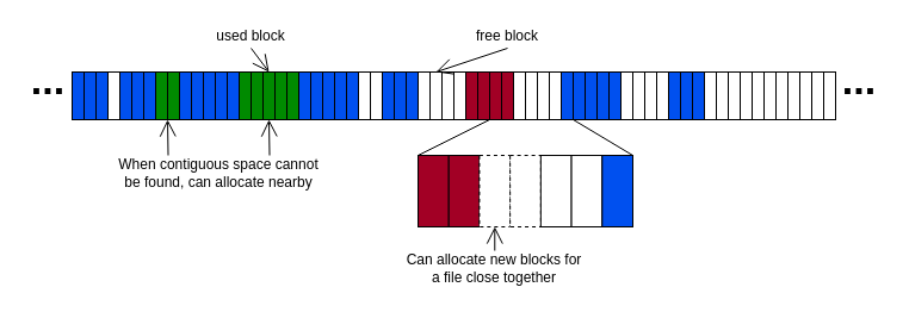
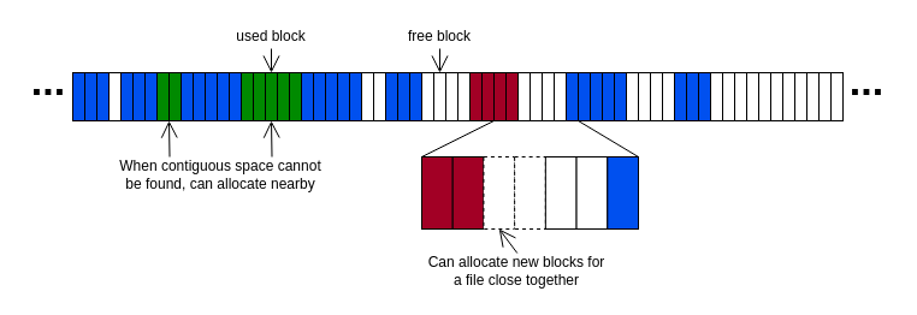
  <mxCell id="0" />
  <mxCell id="1" parent="0" />
  <mxCell id="2" value="..." style="text;html=1;strokeColor=none;fillColor=none;align=center;verticalAlign=bottom;whiteSpace=wrap;rounded=0;fontSize=34;fontStyle=1" vertex="1" parent="1"><mxGeometry y="80" width="40" height="10" as="geometry" x="20" /></mxCell>
  <mxCell id="3" value="..." style="text;html=1;strokeColor=none;fillColor=none;align=center;verticalAlign=bottom;whiteSpace=wrap;rounded=0;fontSize=34;fontStyle=1" vertex="1" parent="1"><mxGeometry x="700" y="80" width="40" height="10" as="geometry" /></mxCell>
  <mxCell id="4" value="" style="rounded=0;whiteSpace=wrap;html=1;fillColor=#0050ef;fontColor=#ffffff;strokeColor=#000000;" vertex="1" parent="1"><mxGeometry x="60" y="60" width="10" height="40" as="geometry" /></mxCell>
  <mxCell id="5" value="" style="rounded=0;whiteSpace=wrap;html=1;fillColor=#0050ef;fontColor=#ffffff;strokeColor=#000000;" vertex="1" parent="1"><mxGeometry x="70" y="60" width="10" height="40" as="geometry" /></mxCell>
  <mxCell id="6" value="" style="rounded=0;whiteSpace=wrap;html=1;fillColor=#0050ef;fontColor=#ffffff;strokeColor=#000000;" vertex="1" parent="1"><mxGeometry x="80" y="60" width="10" height="40" as="geometry" /></mxCell>
  <mxCell id="7" value="" style="rounded=0;whiteSpace=wrap;html=1;strokeColor=#000000;" vertex="1" parent="1"><mxGeometry x="90" y="60" width="10" height="40" as="geometry" /></mxCell>
  <mxCell id="8" value="" style="rounded=0;whiteSpace=wrap;html=1;fillColor=#0050ef;fontColor=#ffffff;strokeColor=#000000;" vertex="1" parent="1"><mxGeometry x="100" y="60" width="10" height="40" as="geometry" /></mxCell>
  <mxCell id="9" value="" style="rounded=0;whiteSpace=wrap;html=1;fillColor=#0050ef;fontColor=#ffffff;strokeColor=#000000;" vertex="1" parent="1"><mxGeometry x="110" y="60" width="10" height="40" as="geometry" /></mxCell>
  <mxCell id="10" value="" style="rounded=0;whiteSpace=wrap;html=1;fillColor=#0050ef;fontColor=#ffffff;strokeColor=#000000;" vertex="1" parent="1"><mxGeometry x="120" y="60" width="10" height="40" as="geometry" /></mxCell>
  <mxCell id="11" value="" style="rounded=0;whiteSpace=wrap;html=1;fillColor=#008a00;fontColor=#ffffff;strokeColor=#000000;" vertex="1" parent="1"><mxGeometry x="130" y="60" width="10" height="40" as="geometry" /></mxCell>
  <mxCell id="12" value="" style="rounded=0;whiteSpace=wrap;html=1;fillColor=#008a00;fontColor=#ffffff;strokeColor=#000000;" vertex="1" parent="1"><mxGeometry x="140" y="60" width="10" height="40" as="geometry" /></mxCell>
  <mxCell id="13" value="" style="rounded=0;whiteSpace=wrap;html=1;fillColor=#0050ef;fontColor=#ffffff;strokeColor=#000000;" vertex="1" parent="1"><mxGeometry x="150" y="60" width="10" height="40" as="geometry" /></mxCell>
  <mxCell id="14" value="" style="rounded=0;whiteSpace=wrap;html=1;fillColor=#0050ef;fontColor=#ffffff;strokeColor=#000000;" vertex="1" parent="1"><mxGeometry x="160" y="60" width="10" height="40" as="geometry" /></mxCell>
  <mxCell id="15" value="" style="rounded=0;whiteSpace=wrap;html=1;fillColor=#0050ef;fontColor=#ffffff;strokeColor=#000000;" vertex="1" parent="1"><mxGeometry x="170" y="60" width="10" height="40" as="geometry" /></mxCell>
  <mxCell id="16" value="" style="rounded=0;whiteSpace=wrap;html=1;fillColor=#0050ef;fontColor=#ffffff;strokeColor=#000000;" vertex="1" parent="1"><mxGeometry x="180" y="60" width="10" height="40" as="geometry" /></mxCell>
  <mxCell id="17" value="" style="rounded=0;whiteSpace=wrap;html=1;fillColor=#0050ef;fontColor=#ffffff;strokeColor=#000000;" vertex="1" parent="1"><mxGeometry x="190" y="60" width="10" height="40" as="geometry" /></mxCell>
  <mxCell id="18" value="" style="rounded=0;whiteSpace=wrap;html=1;fillColor=#008a00;fontColor=#ffffff;strokeColor=#000000;" vertex="1" parent="1"><mxGeometry x="200" y="60" width="10" height="40" as="geometry" /></mxCell>
  <mxCell id="19" value="" style="rounded=0;whiteSpace=wrap;html=1;fillColor=#008a00;fontColor=#ffffff;strokeColor=#000000;" vertex="1" parent="1"><mxGeometry x="210" y="60" width="10" height="40" as="geometry" /></mxCell>
  <mxCell id="20" value="" style="rounded=0;whiteSpace=wrap;html=1;fillColor=#008a00;fontColor=#ffffff;strokeColor=#000000;" vertex="1" parent="1"><mxGeometry x="220" y="60" width="10" height="40" as="geometry" /></mxCell>
  <mxCell id="21" value="" style="rounded=0;whiteSpace=wrap;html=1;fillColor=#008a00;fontColor=#ffffff;strokeColor=#000000;" vertex="1" parent="1"><mxGeometry x="230" y="60" width="10" height="40" as="geometry" /></mxCell>
  <mxCell id="22" value="" style="rounded=0;whiteSpace=wrap;html=1;fillColor=#008a00;fontColor=#ffffff;strokeColor=#000000;" vertex="1" parent="1"><mxGeometry x="240" y="60" width="10" height="40" as="geometry" /></mxCell>
  <mxCell id="23" value="" style="rounded=0;whiteSpace=wrap;html=1;fillColor=#0050ef;fontColor=#ffffff;strokeColor=#000000;" vertex="1" parent="1"><mxGeometry x="250" y="60" width="10" height="40" as="geometry" /></mxCell>
  <mxCell id="24" value="" style="rounded=0;whiteSpace=wrap;html=1;fillColor=#0050ef;fontColor=#ffffff;strokeColor=#000000;" vertex="1" parent="1"><mxGeometry x="260" y="60" width="10" height="40" as="geometry" /></mxCell>
  <mxCell id="25" value="" style="rounded=0;whiteSpace=wrap;html=1;fillColor=#0050ef;fontColor=#ffffff;strokeColor=#000000;" vertex="1" parent="1"><mxGeometry x="270" y="60" width="10" height="40" as="geometry" /></mxCell>
  <mxCell id="26" value="" style="rounded=0;whiteSpace=wrap;html=1;fillColor=#0050ef;fontColor=#ffffff;strokeColor=#000000;" vertex="1" parent="1"><mxGeometry x="280" y="60" width="10" height="40" as="geometry" /></mxCell>
  <mxCell id="27" value="" style="rounded=0;whiteSpace=wrap;html=1;fillColor=#0050ef;fontColor=#ffffff;strokeColor=#000000;" vertex="1" parent="1"><mxGeometry x="290" y="60" width="10" height="40" as="geometry" /></mxCell>
  <mxCell id="28" value="" style="rounded=0;whiteSpace=wrap;html=1;strokeColor=#000000;" vertex="1" parent="1"><mxGeometry x="300" y="60" width="10" height="40" as="geometry" /></mxCell>
  <mxCell id="29" value="" style="rounded=0;whiteSpace=wrap;html=1;strokeColor=#000000;" vertex="1" parent="1"><mxGeometry x="310" y="60" width="10" height="40" as="geometry" /></mxCell>
  <mxCell id="30" value="" style="rounded=0;whiteSpace=wrap;html=1;fillColor=#0050ef;fontColor=#ffffff;strokeColor=#000000;" vertex="1" parent="1"><mxGeometry x="320" y="60" width="10" height="40" as="geometry" /></mxCell>
  <mxCell id="31" value="" style="rounded=0;whiteSpace=wrap;html=1;fillColor=#0050ef;fontColor=#ffffff;strokeColor=#000000;" vertex="1" parent="1"><mxGeometry x="330" y="60" width="10" height="40" as="geometry" /></mxCell>
  <mxCell id="32" value="" style="rounded=0;whiteSpace=wrap;html=1;fillColor=#0050ef;fontColor=#ffffff;strokeColor=#000000;" vertex="1" parent="1"><mxGeometry x="340" y="60" width="10" height="40" as="geometry" /></mxCell>
  <mxCell id="33" value="" style="rounded=0;whiteSpace=wrap;html=1;strokeColor=#000000;" vertex="1" parent="1"><mxGeometry x="350" y="60" width="10" height="40" as="geometry" /></mxCell>
  <mxCell id="34" value="" style="rounded=0;whiteSpace=wrap;html=1;strokeColor=#000000;" vertex="1" parent="1"><mxGeometry x="360" y="60" width="10" height="40" as="geometry" /></mxCell>
  <mxCell id="35" value="" style="rounded=0;whiteSpace=wrap;html=1;strokeColor=#000000;" vertex="1" parent="1"><mxGeometry x="370" y="60" width="10" height="40" as="geometry" /></mxCell>
  <mxCell id="36" value="" style="rounded=0;whiteSpace=wrap;html=1;strokeColor=#000000;" vertex="1" parent="1"><mxGeometry x="380" y="60" width="10" height="40" as="geometry" /></mxCell>
  <mxCell id="37" value="" style="rounded=0;whiteSpace=wrap;html=1;fillColor=#a20025;fontColor=#ffffff;strokeColor=#000000;" vertex="1" parent="1"><mxGeometry x="390" y="60" width="10" height="40" as="geometry" /></mxCell>
  <mxCell id="38" value="" style="rounded=0;whiteSpace=wrap;html=1;fillColor=#a20025;fontColor=#ffffff;strokeColor=#000000;" vertex="1" parent="1"><mxGeometry x="400" y="60" width="10" height="40" as="geometry" /></mxCell>
  <mxCell id="39" value="" style="rounded=0;whiteSpace=wrap;html=1;fillColor=#a20025;fontColor=#ffffff;strokeColor=#000000;" vertex="1" parent="1"><mxGeometry x="410" y="60" width="10" height="40" as="geometry" /></mxCell>
  <mxCell id="40" value="" style="rounded=0;whiteSpace=wrap;html=1;fillColor=#a20025;fontColor=#ffffff;strokeColor=#000000;" vertex="1" parent="1"><mxGeometry x="420" y="60" width="10" height="40" as="geometry" /></mxCell>
  <mxCell id="41" value="" style="rounded=0;whiteSpace=wrap;html=1;strokeColor=#000000;" vertex="1" parent="1"><mxGeometry x="430" y="60" width="10" height="40" as="geometry" /></mxCell>
  <mxCell id="42" value="" style="rounded=0;whiteSpace=wrap;html=1;strokeColor=#000000;" vertex="1" parent="1"><mxGeometry x="440" y="60" width="10" height="40" as="geometry" /></mxCell>
  <mxCell id="43" value="" style="rounded=0;whiteSpace=wrap;html=1;strokeColor=#000000;" vertex="1" parent="1"><mxGeometry x="450" y="60" width="10" height="40" as="geometry" /></mxCell>
  <mxCell id="44" value="" style="rounded=0;whiteSpace=wrap;html=1;strokeColor=#000000;" vertex="1" parent="1"><mxGeometry x="460" y="60" width="10" height="40" as="geometry" /></mxCell>
  <mxCell id="45" value="" style="rounded=0;whiteSpace=wrap;html=1;fillColor=#0050ef;fontColor=#ffffff;strokeColor=#000000;" vertex="1" parent="1"><mxGeometry x="470" y="60" width="10" height="40" as="geometry" /></mxCell>
  <mxCell id="46" value="" style="rounded=0;whiteSpace=wrap;html=1;fillColor=#0050ef;fontColor=#ffffff;strokeColor=#000000;" vertex="1" parent="1"><mxGeometry x="480" y="60" width="10" height="40" as="geometry" /></mxCell>
  <mxCell id="47" value="" style="rounded=0;whiteSpace=wrap;html=1;fillColor=#0050ef;fontColor=#ffffff;strokeColor=#000000;" vertex="1" parent="1"><mxGeometry x="490" y="60" width="10" height="40" as="geometry" /></mxCell>
  <mxCell id="48" value="" style="rounded=0;whiteSpace=wrap;html=1;fillColor=#0050ef;fontColor=#ffffff;strokeColor=#000000;" vertex="1" parent="1"><mxGeometry x="500" y="60" width="10" height="40" as="geometry" /></mxCell>
  <mxCell id="49" value="" style="rounded=0;whiteSpace=wrap;html=1;fillColor=#0050ef;fontColor=#ffffff;strokeColor=#000000;" vertex="1" parent="1"><mxGeometry x="510" y="60" width="10" height="40" as="geometry" /></mxCell>
  <mxCell id="50" value="" style="rounded=0;whiteSpace=wrap;html=1;strokeColor=#000000;" vertex="1" parent="1"><mxGeometry x="520" y="60" width="10" height="40" as="geometry" /></mxCell>
  <mxCell id="51" value="" style="rounded=0;whiteSpace=wrap;html=1;strokeColor=#000000;" vertex="1" parent="1"><mxGeometry x="530" y="60" width="10" height="40" as="geometry" /></mxCell>
  <mxCell id="52" value="" style="rounded=0;whiteSpace=wrap;html=1;strokeColor=#000000;" vertex="1" parent="1"><mxGeometry x="540" y="60" width="10" height="40" as="geometry" /></mxCell>
  <mxCell id="53" value="" style="rounded=0;whiteSpace=wrap;html=1;strokeColor=#000000;" vertex="1" parent="1"><mxGeometry x="550" y="60" width="10" height="40" as="geometry" /></mxCell>
  <mxCell id="54" value="" style="rounded=0;whiteSpace=wrap;html=1;fillColor=#0050ef;fontColor=#ffffff;strokeColor=#000000;" vertex="1" parent="1"><mxGeometry x="560" y="60" width="10" height="40" as="geometry" /></mxCell>
  <mxCell id="55" value="" style="rounded=0;whiteSpace=wrap;html=1;fillColor=#0050ef;fontColor=#ffffff;strokeColor=#000000;" vertex="1" parent="1"><mxGeometry x="570" y="60" width="10" height="40" as="geometry" /></mxCell>
  <mxCell id="56" value="" style="rounded=0;whiteSpace=wrap;html=1;fillColor=#0050ef;fontColor=#ffffff;strokeColor=#000000;" vertex="1" parent="1"><mxGeometry x="580" y="60" width="10" height="40" as="geometry" /></mxCell>
  <mxCell id="57" value="" style="rounded=0;whiteSpace=wrap;html=1;strokeColor=#000000;" vertex="1" parent="1"><mxGeometry x="590" y="60" width="10" height="40" as="geometry" /></mxCell>
  <mxCell id="58" value="" style="rounded=0;whiteSpace=wrap;html=1;strokeColor=#000000;" vertex="1" parent="1"><mxGeometry x="600" y="60" width="10" height="40" as="geometry" /></mxCell>
  <mxCell id="59" value="" style="rounded=0;whiteSpace=wrap;html=1;strokeColor=#000000;" vertex="1" parent="1"><mxGeometry x="610" y="60" width="10" height="40" as="geometry" /></mxCell>
  <mxCell id="60" value="" style="rounded=0;whiteSpace=wrap;html=1;strokeColor=#000000;" vertex="1" parent="1"><mxGeometry x="620" y="60" width="10" height="40" as="geometry" /></mxCell>
  <mxCell id="61" value="" style="rounded=0;whiteSpace=wrap;html=1;strokeColor=#000000;" vertex="1" parent="1"><mxGeometry x="630" y="60" width="10" height="40" as="geometry" /></mxCell>
  <mxCell id="62" value="" style="rounded=0;whiteSpace=wrap;html=1;strokeColor=#000000;" vertex="1" parent="1"><mxGeometry x="640" y="60" width="10" height="40" as="geometry" /></mxCell>
  <mxCell id="63" value="" style="rounded=0;whiteSpace=wrap;html=1;strokeColor=#000000;" vertex="1" parent="1"><mxGeometry x="650" y="60" width="10" height="40" as="geometry" /></mxCell>
  <mxCell id="64" value="" style="rounded=0;whiteSpace=wrap;html=1;strokeColor=#000000;" vertex="1" parent="1"><mxGeometry x="660" y="60" width="10" height="40" as="geometry" /></mxCell>
  <mxCell id="65" value="" style="rounded=0;whiteSpace=wrap;html=1;strokeColor=#000000;" vertex="1" parent="1"><mxGeometry x="670" y="60" width="10" height="40" as="geometry" /></mxCell>
  <mxCell id="66" value="" style="rounded=0;whiteSpace=wrap;html=1;strokeColor=#000000;" vertex="1" parent="1"><mxGeometry x="680" y="60" width="10" height="40" as="geometry" /></mxCell>
  <mxCell id="67" value="" style="rounded=0;whiteSpace=wrap;html=1;strokeColor=#000000;" vertex="1" parent="1"><mxGeometry x="690" y="60" width="10" height="40" as="geometry" /></mxCell>
  <mxCell id="68" value="" style="rounded=0;whiteSpace=wrap;html=1;fillColor=#a20025;fontColor=#ffffff;strokeColor=#000000;" vertex="1" parent="1"><mxGeometry x="350" y="130" width="25.714" height="60" as="geometry" /></mxCell>
  <mxCell id="69" value="" style="rounded=0;whiteSpace=wrap;html=1;fillColor=#a20025;fontColor=#ffffff;strokeColor=#000000;" vertex="1" parent="1"><mxGeometry x="375.714" y="130" width="25.714" height="60" as="geometry" /></mxCell>
  <mxCell id="70" value="" style="rounded=0;whiteSpace=wrap;html=1;strokeColor=#000000;dashed=1;" vertex="1" parent="1"><mxGeometry x="401.429" y="130" width="25.714" height="60" as="geometry" /></mxCell>
  <mxCell id="71" value="" style="rounded=0;whiteSpace=wrap;html=1;strokeColor=#000000;dashed=1;" vertex="1" parent="1"><mxGeometry x="427.143" y="130" width="25.714" height="60" as="geometry" /></mxCell>
  <mxCell id="72" value="" style="rounded=0;whiteSpace=wrap;html=1;strokeColor=#000000;" vertex="1" parent="1"><mxGeometry x="452.857" y="130" width="25.714" height="60" as="geometry" /></mxCell>
  <mxCell id="73" value="" style="rounded=0;whiteSpace=wrap;html=1;strokeColor=#000000;" vertex="1" parent="1"><mxGeometry x="478.571" y="130" width="25.714" height="60" as="geometry" /></mxCell>
  <mxCell id="74" value="" style="rounded=0;whiteSpace=wrap;html=1;fillColor=#0050ef;fontColor=#ffffff;strokeColor=#000000;" vertex="1" parent="1"><mxGeometry x="504.286" y="130" width="25.714" height="60" as="geometry" /></mxCell>
  <mxCell id="75" value="" style="endArrow=none;html=1;entryX=0;entryY=1;entryDx=0;entryDy=0;exitX=0;exitY=0;exitDx=0;exitDy=0;" edge="1" parent="1" source="68" target="39"><mxGeometry width="50" height="50" relative="1" as="geometry"><mxPoint x="290" y="180" as="sourcePoint" /><mxPoint x="340" y="130" as="targetPoint" /></mxGeometry></mxCell>
  <mxCell id="76" value="" style="endArrow=none;html=1;entryX=1;entryY=1;entryDx=0;entryDy=0;exitX=1;exitY=0;exitDx=0;exitDy=0;" edge="1" parent="1" source="74" target="45"><mxGeometry width="50" height="50" relative="1" as="geometry"><mxPoint x="360" y="160" as="sourcePoint" /><mxPoint x="420" y="110" as="targetPoint" /></mxGeometry></mxCell>
  <mxCell id="77" style="edgeStyle=none;html=1;exitX=0.5;exitY=0;exitDx=0;exitDy=0;entryX=0.5;entryY=1;entryDx=0;entryDy=0;endArrow=open;endFill=0;endSize=12;" edge="1" parent="1" source="78" target="70"><mxGeometry relative="1" as="geometry" /></mxCell>
- <mxCell id="78" value="Can allocate new blocks for a file close together" style="text;html=1;strokeColor=none;fillColor=none;align=center;verticalAlign=middle;whiteSpace=wrap;rounded=0;" vertex="1" parent="1"><mxGeometry x="339.29" y="210" width="150" height="30" as="geometry" /></mxCell>
+ <mxCell id="78" value="Can allocate new blocks for a file close together" style="text;html=1;strokeColor=none;fillColor=none;align=center;verticalAlign=middle;whiteSpace=wrap;rounded=0;" vertex="1" parent="1"><mxGeometry x="354.29" y="210" width="150" height="30" as="geometry" /></mxCell>
  <mxCell id="79" style="edgeStyle=none;html=1;exitX=0.5;exitY=1;exitDx=0;exitDy=0;entryX=0.5;entryY=0;entryDx=0;entryDy=0;endArrow=open;endFill=0;endSize=12;" edge="1" parent="1" source="80" target="34"><mxGeometry relative="1" as="geometry" /></mxCell>
- <mxCell id="80" value="free block" style="text;html=1;strokeColor=none;fillColor=none;align=center;verticalAlign=middle;whiteSpace=wrap;rounded=0;" vertex="1" parent="1"><mxGeometry x="385" y="20" width="80" height="20" as="geometry" /></mxCell>
+ <mxCell id="80" value="free block" style="text;html=1;strokeColor=none;fillColor=none;align=center;verticalAlign=middle;whiteSpace=wrap;rounded=0;" vertex="1" parent="1"><mxGeometry x="325" width="80" height="20" as="geometry" y="20" /></mxCell>
  <mxCell id="81" style="edgeStyle=none;html=1;exitX=0.5;exitY=1;exitDx=0;exitDy=0;entryX=0.5;entryY=0;entryDx=0;entryDy=0;endArrow=open;endFill=0;endSize=12;" edge="1" parent="1" source="82" target="20"><mxGeometry relative="1" as="geometry" /></mxCell>
- <mxCell id="82" value="used block" style="text;html=1;strokeColor=none;fillColor=none;align=center;verticalAlign=middle;whiteSpace=wrap;rounded=0;" vertex="1" parent="1"><mxGeometry x="170" y="20" width="80" height="20" as="geometry" /></mxCell>
+ <mxCell id="82" value="used block" style="text;html=1;strokeColor=none;fillColor=none;align=center;verticalAlign=middle;whiteSpace=wrap;rounded=0;" vertex="1" parent="1"><mxGeometry x="185" width="80" height="20" as="geometry" y="20" /></mxCell>
  <mxCell id="83" style="edgeStyle=none;html=1;exitX=0.75;exitY=0;exitDx=0;exitDy=0;entryX=0.5;entryY=1;entryDx=0;entryDy=0;endArrow=open;endFill=0;endSize=12;" edge="1" parent="1" source="85" target="20"><mxGeometry relative="1" as="geometry" /></mxCell>
  <mxCell id="84" style="edgeStyle=none;html=1;exitX=0.25;exitY=0;exitDx=0;exitDy=0;entryX=0;entryY=1;entryDx=0;entryDy=0;endArrow=open;endFill=0;endSize=12;" edge="1" parent="1" source="85" target="12"><mxGeometry relative="1" as="geometry" /></mxCell>
  <mxCell id="85" value="When contiguous space cannot be found, can allocate nearby" style="text;html=1;strokeColor=none;fillColor=none;align=center;verticalAlign=middle;whiteSpace=wrap;rounded=0;" vertex="1" parent="1"><mxGeometry x="98" y="130" width="170" height="30" as="geometry" /></mxCell>
